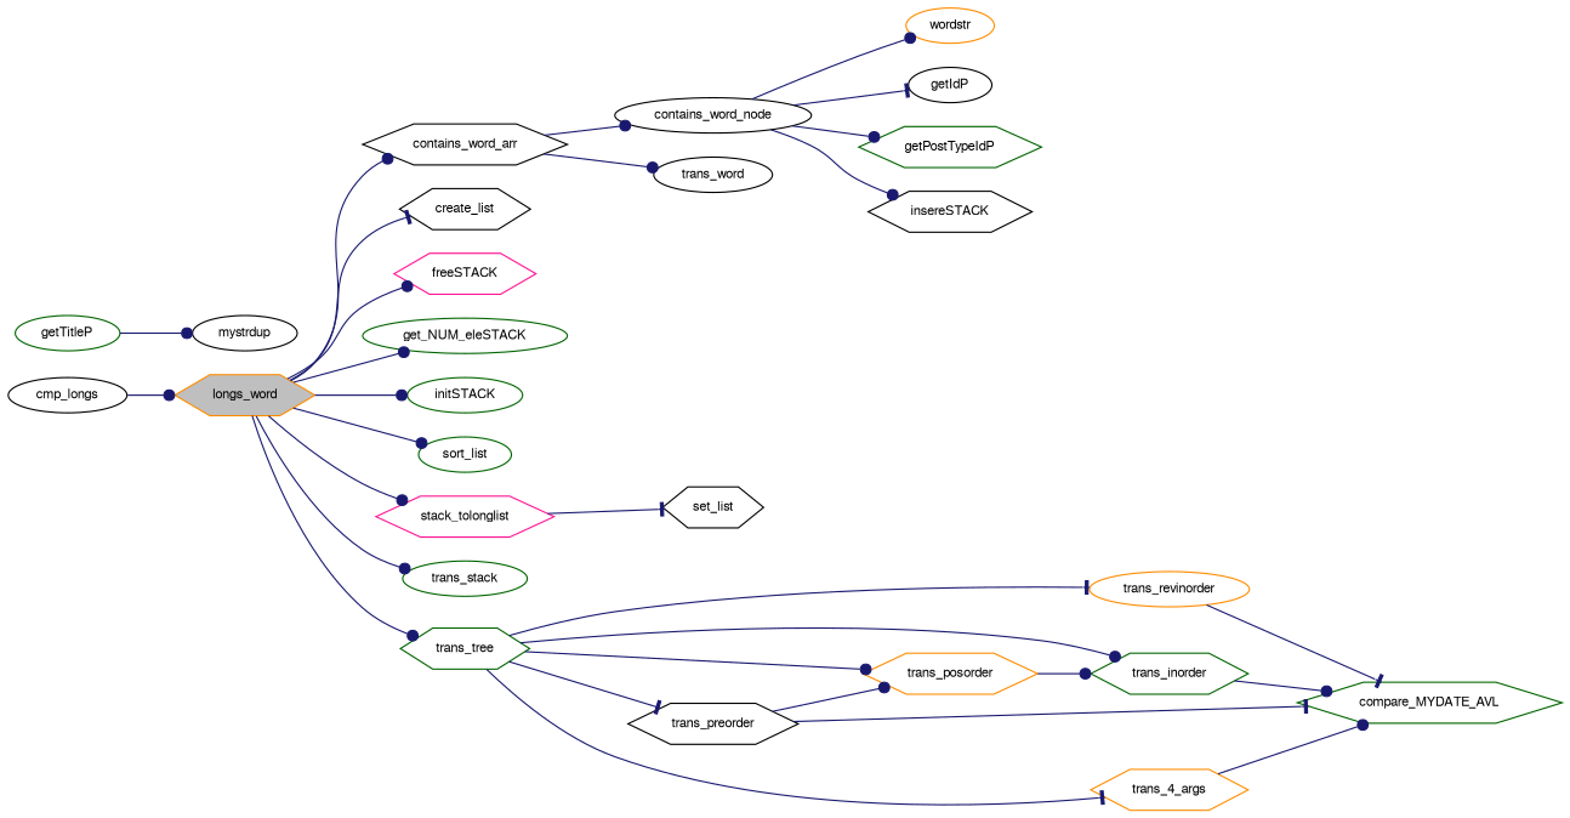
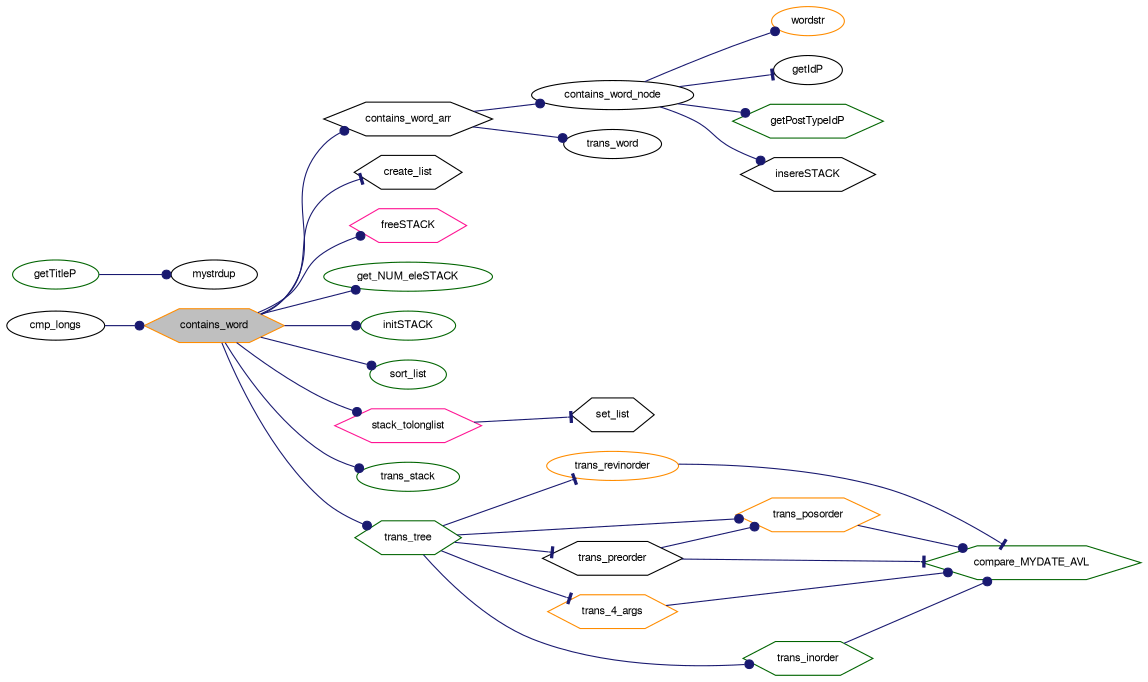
  digraph {
    rankdir=LR
    node [color=black fillcolor=white fontname=FreeSans fontsize=10 shape=hexagon style=filled]
    edge [arrowhead=dot color=midnightblue fontname=FreeSans fontsize=10 labelfontname=FreeSans labelfontsize=10 style=solid]
-   n1 [color=darkorange fillcolor=grey75 fontcolor=black height=0.2 label=longs_word width=0.4]
+   n1 [color=darkorange fillcolor=grey75 fontcolor=black height=0.2 label=contains_word width=0.4]
    n2 [height=0.2 label=contains_word_arr width=0.4]
    n3 [height=0.2 label=create_list width=0.4]
    n4 [color=deeppink height=0.2 label=freeSTACK width=0.4]
    n5 [color=darkgreen height=0.2 label=get_NUM_eleSTACK shape=ellipse width=0.4]
    n6 [color=darkgreen height=0.2 label=initSTACK shape=ellipse width=0.4]
    n7 [color=darkgreen height=0.2 label=sort_list shape=ellipse width=0.4]
    n8 [color=deeppink height=0.2 label=stack_tolonglist width=0.4]
    n9 [color=darkgreen height=0.2 label=trans_stack shape=ellipse width=0.4]
    n10 [color=darkgreen height=0.2 label=trans_tree width=0.4]
    n11 [height=0.2 label=cmp_longs shape=ellipse width=0.4]
    n12 [height=0.2 label=contains_word_node shape=ellipse width=0.4]
    n13 [height=0.2 label=trans_word shape=ellipse width=0.4]
    n14 [height=0.2 label=set_list width=0.4]
    n15 [color=darkorange height=0.2 label=trans_posorder width=0.4]
    n16 [color=darkgreen height=0.2 label=trans_inorder width=0.4]
    n17 [height=0.2 label=trans_preorder width=0.4]
    n18 [color=darkorange height=0.2 label=trans_revinorder shape=ellipse width=0.4]
    n19 [color=darkorange height=0.2 label=trans_4_args width=0.4]
    n20 [height=0.2 label=getIdP shape=ellipse width=0.4]
    n21 [color=darkgreen height=0.2 label=getPostTypeIdP width=0.4]
    n22 [height=0.2 label=insereSTACK width=0.4]
    n23 [color=darkorange height=0.2 label=wordstr shape=ellipse width=0.4]
    n24 [color=darkgreen height=0.2 label=getTitleP shape=ellipse width=0.4]
    n25 [height=0.2 label=mystrdup shape=ellipse width=0.4]
    n26 [color=darkgreen height=0.2 label=compare_MYDATE_AVL width=0.4]
    n1 -> n2
    n1 -> n3 [arrowhead=tee]
    n1 -> n4
    n1 -> n5
    n1 -> n6
    n1 -> n7
    n1 -> n8
    n1 -> n9
    n1 -> n10
    n2 -> n12
    n2 -> n13
    n8 -> n14 [arrowhead=tee]
    n10 -> n15
    n10 -> n16
    n10 -> n17 [arrowhead=tee]
    n10 -> n18 [arrowhead=tee]
    n10 -> n19 [arrowhead=tee]
    n11 -> n1
    n12 -> n20 [arrowhead=tee]
    n12 -> n21
    n12 -> n22
    n12 -> n23
-   n15 -> n16
+   n15 -> n26
    n16 -> n26
    n17 -> n15
    n17 -> n26 [arrowhead=tee]
    n18 -> n26 [arrowhead=tee]
    n19 -> n26
    n24 -> n25
  }
